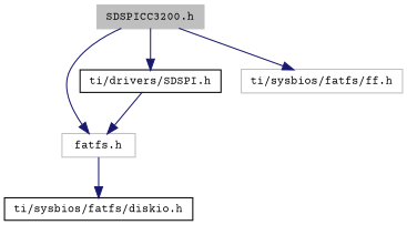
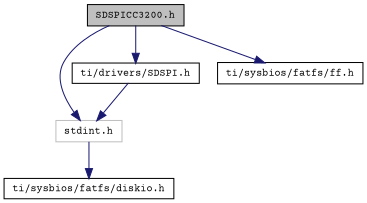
  digraph {
    fontname="Courier Prime"
    node [color=black fillcolor=white fontname="Courier Prime" fontsize=10 shape=record style=filled]
    edge [color=midnightblue fontname="Courier Prime" fontsize=10 labelfontname=Helvetica labelfontsize=10 style=solid]
-   n1 [color=grey75 fillcolor=grey75 fontcolor=black height=0.2 label="SDSPICC3200.h" width=0.4]
-   n2 [color=grey75 height=0.2 label="fatfs.h" width=0.4]
+   n1 [fillcolor=grey75 fontcolor=black height=0.2 label="SDSPICC3200.h" width=0.4]
+   n2 [color=grey75 height=0.2 label="stdint.h" width=0.4]
    n3 [height=0.2 label="ti/drivers/SDSPI.h" width=0.4]
-   n4 [color=grey75 height=0.2 label="ti/sysbios/fatfs/ff.h" width=0.4]
+   n4 [height=0.2 label="ti/sysbios/fatfs/ff.h" width=0.4]
    n5 [height=0.2 label="ti/sysbios/fatfs/diskio.h" width=0.4]
    n1 -> n2
    n1 -> n3
    n1 -> n4
    n2 -> n5
    n3 -> n2
  }
